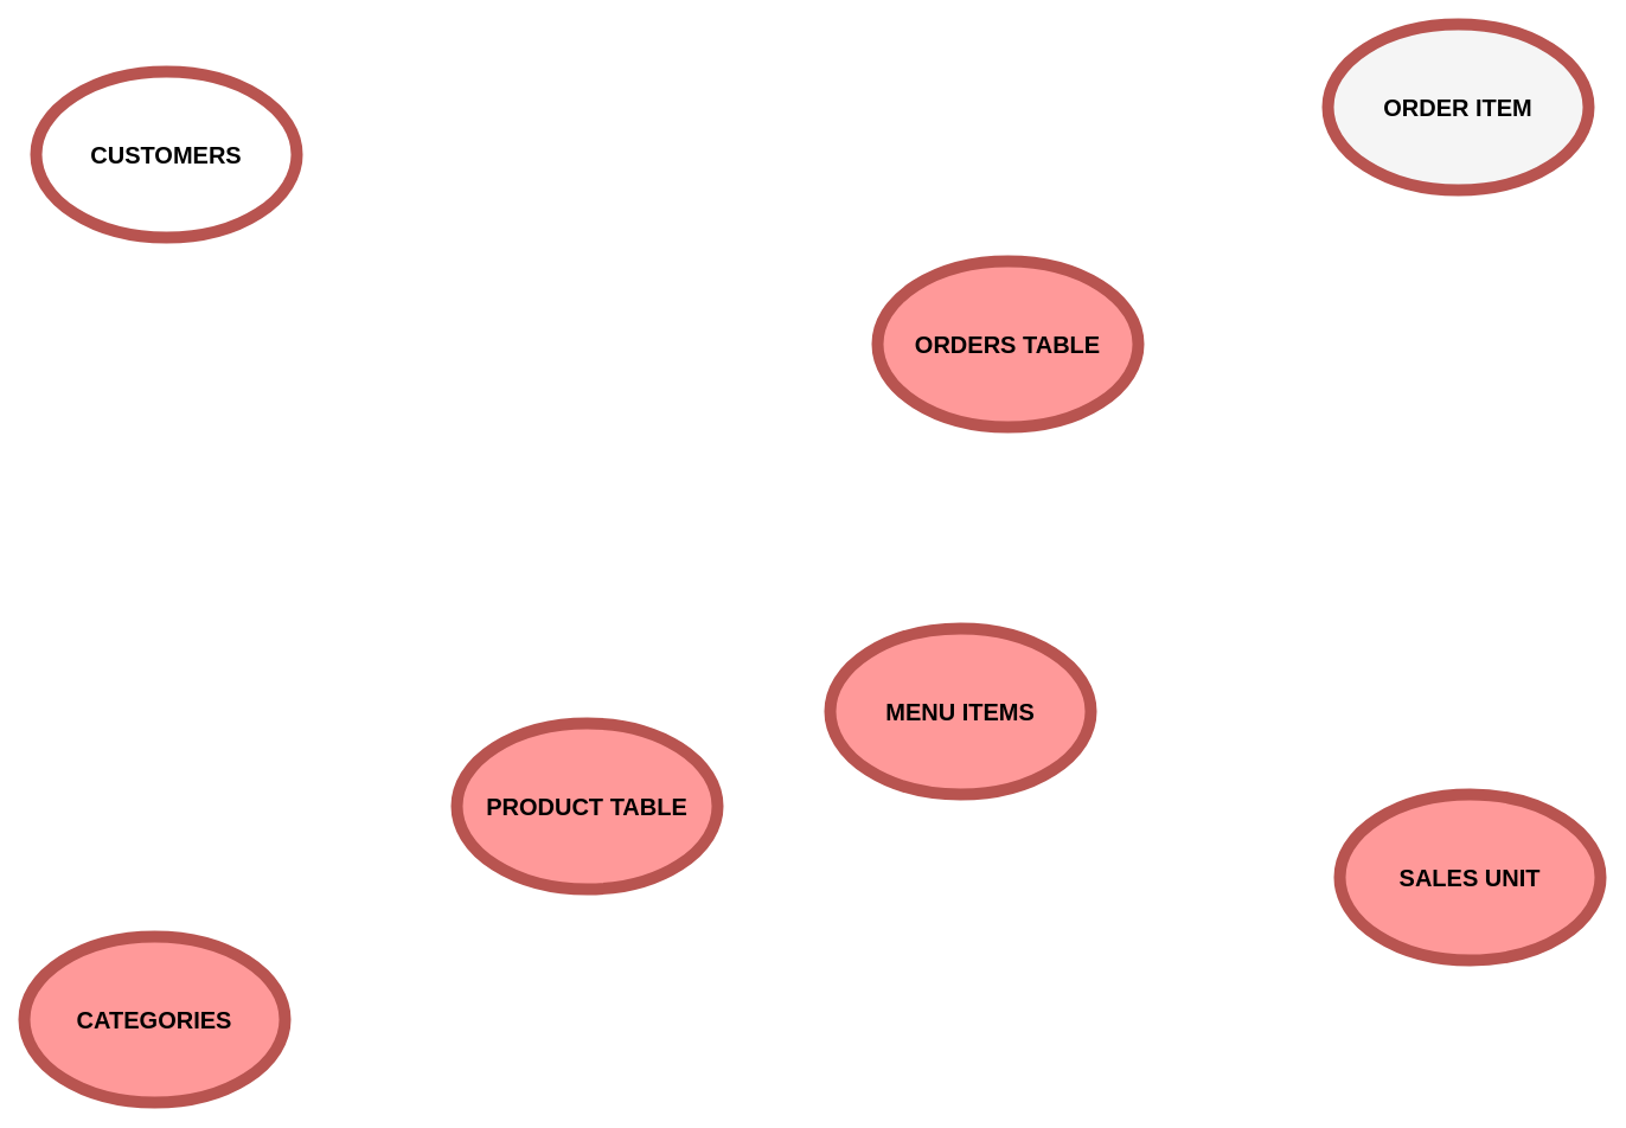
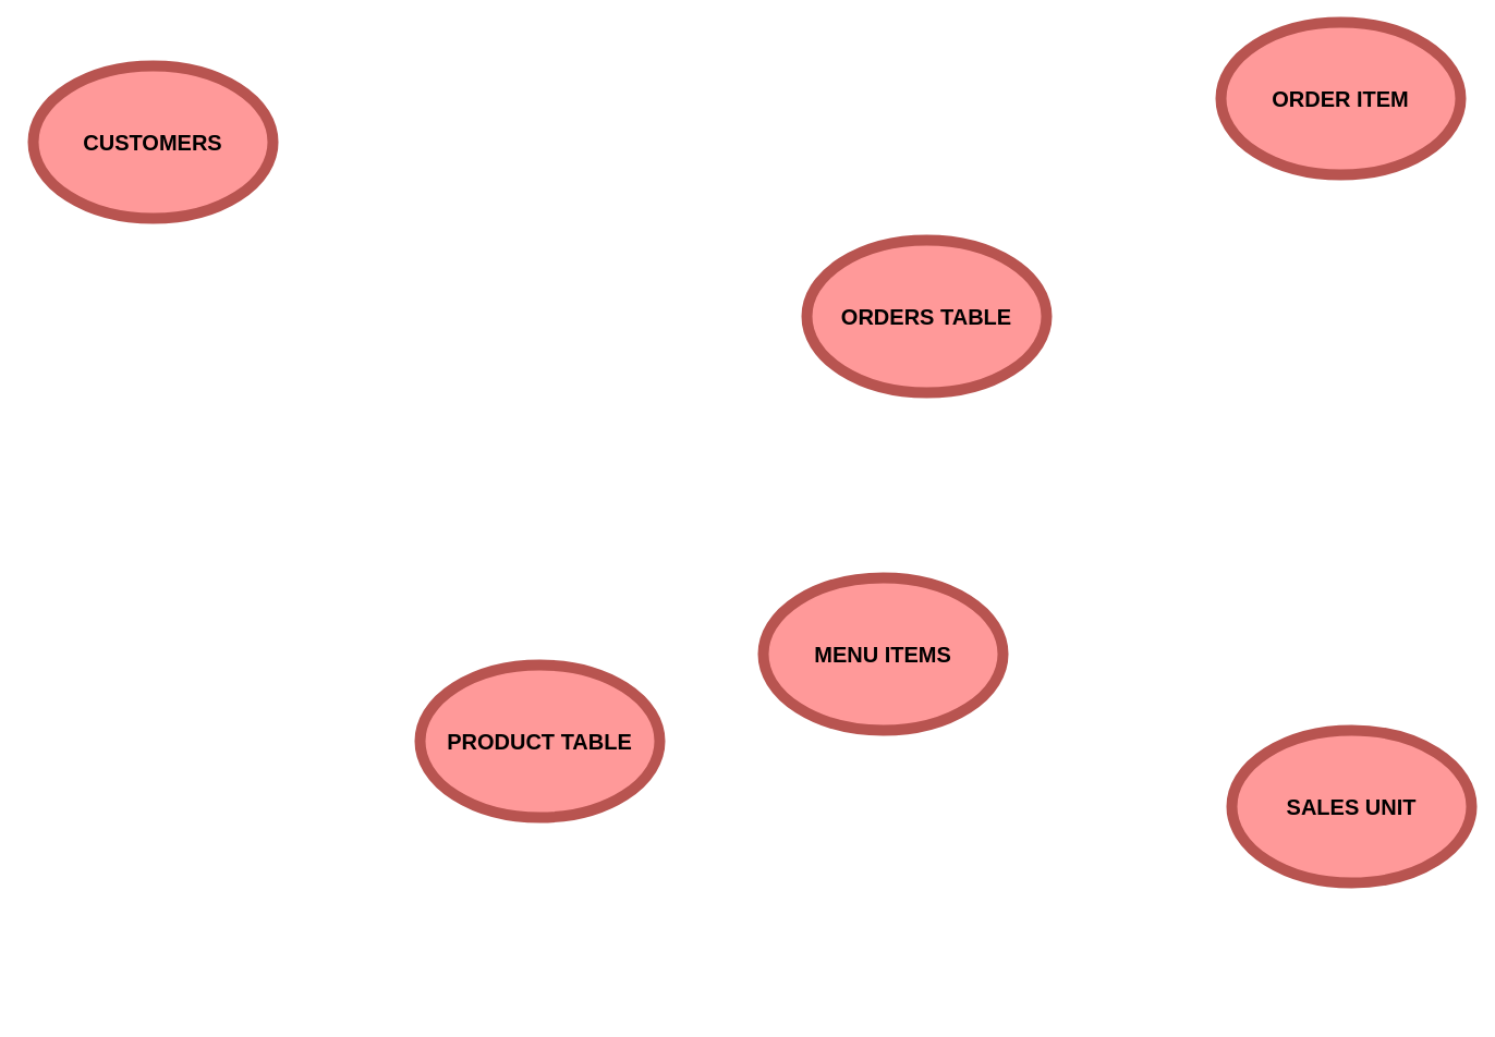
  <mxCell id="0" />
  <mxCell id="1" parent="0" />
  <mxCell id="2" value="&lt;b&gt;ORDERS TABLE&lt;/b&gt;" style="ellipse;whiteSpace=wrap;html=1;fontSize=20;labelBackgroundColor=none;fillColor=#FF9999;strokeColor=#b85450;strokeWidth=10;" vertex="1" parent="1"><mxGeometry x="740" y="220" width="220" height="140" as="geometry" /></mxCell>
  <mxCell id="3" value="&lt;b&gt;SALES UNIT&lt;/b&gt;" style="ellipse;whiteSpace=wrap;html=1;fontSize=20;labelBackgroundColor=none;fillColor=#FF9999;strokeColor=#b85450;strokeWidth=10;" vertex="1" parent="1"><mxGeometry x="1130" y="670" width="220" height="140" as="geometry" /></mxCell>
  <mxCell id="4" value="&lt;b&gt;PRODUCT TABLE&lt;/b&gt;" style="ellipse;whiteSpace=wrap;html=1;fontSize=20;labelBackgroundColor=none;fillColor=#FF9999;strokeColor=#b85450;strokeWidth=10;" vertex="1" parent="1"><mxGeometry x="385" y="610" width="220" height="140" as="geometry" /></mxCell>
  <mxCell id="5" value="&lt;b&gt;MENU ITEMS&lt;/b&gt;" style="ellipse;whiteSpace=wrap;html=1;fontSize=20;labelBackgroundColor=none;fillColor=#FF9999;strokeColor=#b85450;strokeWidth=10;" vertex="1" parent="1"><mxGeometry x="700" y="530" width="220" height="140" as="geometry" /></mxCell>
- <mxCell id="6" value="&lt;b&gt;ORDER ITEM&lt;/b&gt;" style="ellipse;whiteSpace=wrap;html=1;fontSize=20;labelBackgroundColor=none;fillColor=#f5f5f5;strokeColor=#b85450;strokeWidth=10;" vertex="1" parent="1"><mxGeometry x="1120" y="20" width="220" height="140" as="geometry" /></mxCell>
- <mxCell id="7" value="&lt;b&gt;CUSTOMERS&lt;/b&gt;" style="ellipse;whiteSpace=wrap;html=1;fontSize=20;labelBackgroundColor=none;fillColor=#ffffff;strokeColor=#b85450;strokeWidth=10;" vertex="1" parent="1"><mxGeometry x="30" y="60" width="220" height="140" as="geometry" /></mxCell>
- <mxCell id="8" value="&lt;b&gt;CATEGORIES&lt;/b&gt;" style="ellipse;whiteSpace=wrap;html=1;fontSize=20;labelBackgroundColor=none;fillColor=#FF9999;strokeColor=#b85450;strokeWidth=10;" vertex="1" parent="1"><mxGeometry x="20" y="790" width="220" height="140" as="geometry" /></mxCell>
+ <mxCell id="6" value="&lt;b&gt;ORDER ITEM&lt;/b&gt;" style="ellipse;whiteSpace=wrap;html=1;fontSize=20;labelBackgroundColor=none;fillColor=#FF9999;strokeColor=#b85450;strokeWidth=10;" vertex="1" parent="1"><mxGeometry x="1120" y="20" width="220" height="140" as="geometry" /></mxCell>
+ <mxCell id="7" value="&lt;b&gt;CUSTOMERS&lt;/b&gt;" style="ellipse;whiteSpace=wrap;html=1;fontSize=20;labelBackgroundColor=none;fillColor=#FF9999;strokeColor=#b85450;strokeWidth=10;" vertex="1" parent="1"><mxGeometry x="30" y="60" width="220" height="140" as="geometry" /></mxCell>
